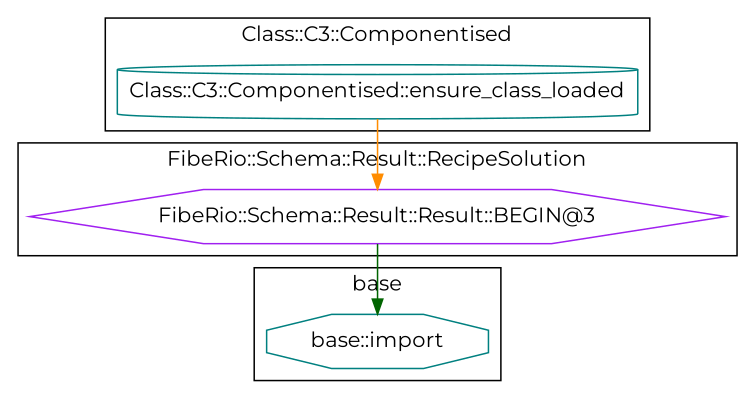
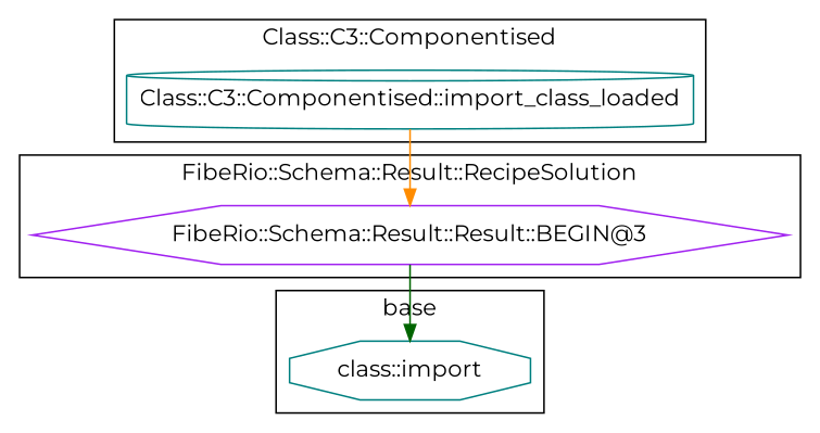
  digraph {
    fontname=Montserrat
    node [color=teal fontname=Montserrat]
    edge [fontname=Montserrat]
-   "base::import" [shape=octagon]
+   "base::import" [shape=octagon label="class::import"]
    n2 [color=purple label="FibeRio::Schema::Result::Result::BEGIN@3" shape=hexagon]
-   "Class::C3::Componentised::ensure_class_loaded" [shape=cylinder]
+   "Class::C3::Componentised::ensure_class_loaded" [shape=cylinder label="Class::C3::Componentised::import_class_loaded"]
    subgraph cluster_1 {
      label=base
      "base::import"
    }
    subgraph cluster_2 {
      label="FibeRio::Schema::Result::RecipeSolution"
      n2
    }
    subgraph cluster_3 {
      label="Class::C3::Componentised"
      "Class::C3::Componentised::ensure_class_loaded"
    }
    n2 -> "base::import" [color=darkgreen]
    "Class::C3::Componentised::ensure_class_loaded" -> n2 [color=darkorange]
  }
